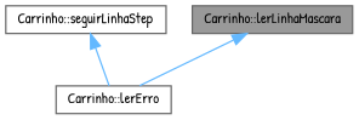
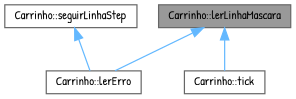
  digraph {
    fontname="Patrick Hand"
    rankdir=TB
    node [color=grey40 fillcolor=white fontname="Patrick Hand" fontsize=10 shape=box style=filled]
    edge [color=steelblue1 dir=back fontname="Patrick Hand" fontsize=10 labelfontname=Helvetica labelfontsize=10 style=solid]
    n1 [color=gray40 fillcolor=grey60 fontcolor=black height=0.2 label="Carrinho::lerLinhaMascara" width=0.4]
    n2 [height=0.2 label="Carrinho::lerErro" width=0.4]
+   n3 [height=0.2 label="Carrinho::tick" width=0.4]
    n4 [height=0.2 label="Carrinho::seguirLinhaStep" width=0.4]
    n1 -> n2
+   n1 -> n3
    n4 -> n2
  }
